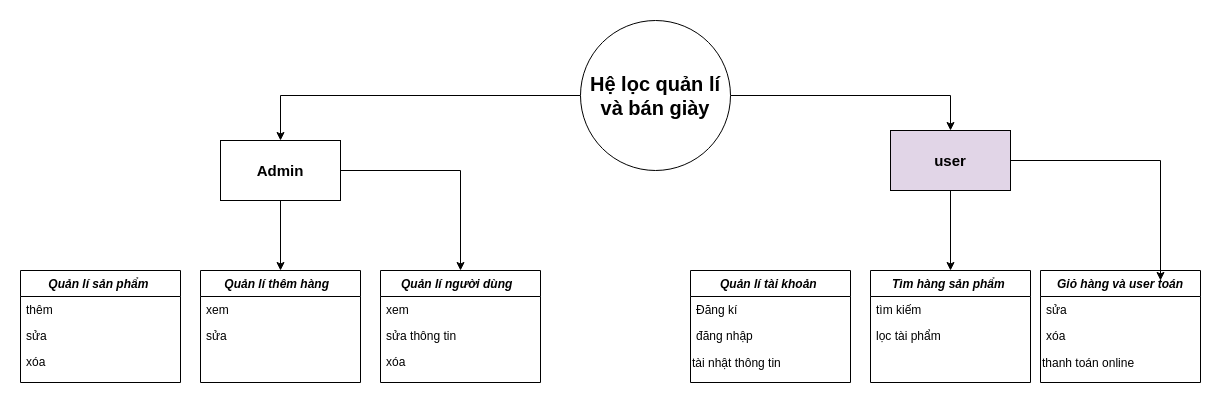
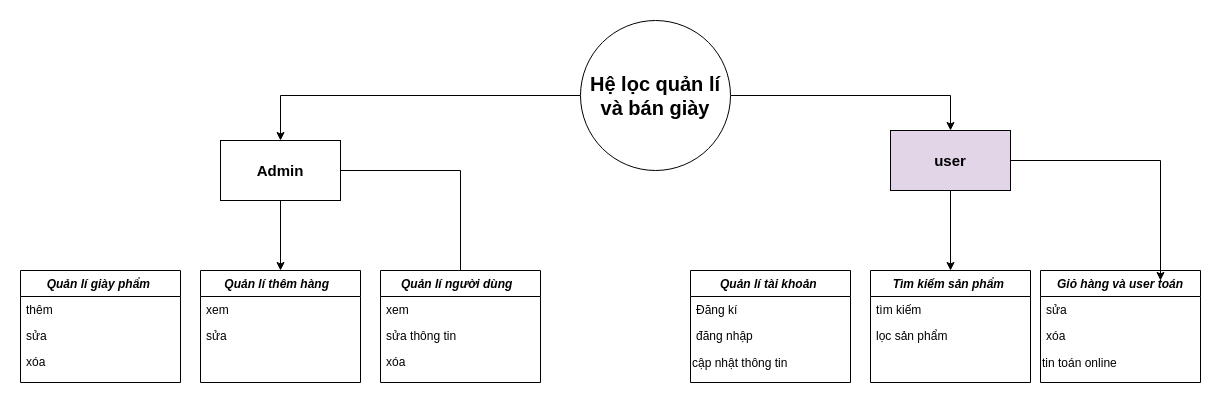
  <mxCell id="0" />
  <mxCell id="1" parent="0" />
- <mxCell id="2" value="Quản lí sản phẩm " style="swimlane;fontStyle=3;align=center;verticalAlign=top;childLayout=stackLayout;horizontal=1;startSize=26;horizontalStack=0;resizeParent=1;resizeLast=0;collapsible=1;marginBottom=0;rounded=0;shadow=0;strokeWidth=1;" parent="1" vertex="1"><mxGeometry x="20" y="270" width="160" height="112" as="geometry"><mxRectangle x="230" y="140" width="160" height="26" as="alternateBounds" /></mxGeometry></mxCell>
+ <mxCell id="2" value="Quản lí giày phẩm " style="swimlane;fontStyle=3;align=center;verticalAlign=top;childLayout=stackLayout;horizontal=1;startSize=26;horizontalStack=0;resizeParent=1;resizeLast=0;collapsible=1;marginBottom=0;rounded=0;shadow=0;strokeWidth=1;" parent="1" vertex="1"><mxGeometry x="20" y="270" width="160" height="112" as="geometry"><mxRectangle x="230" y="140" width="160" height="26" as="alternateBounds" /></mxGeometry></mxCell>
  <mxCell id="3" value="thêm " style="text;align=left;verticalAlign=top;spacingLeft=4;spacingRight=4;overflow=hidden;rotatable=0;points=[[0,0.5],[1,0.5]];portConstraint=eastwest;" parent="2" vertex="1"><mxGeometry y="26" width="160" height="26" as="geometry" /></mxCell>
  <mxCell id="4" value="sửa " style="text;align=left;verticalAlign=top;spacingLeft=4;spacingRight=4;overflow=hidden;rotatable=0;points=[[0,0.5],[1,0.5]];portConstraint=eastwest;rounded=0;shadow=0;html=0;" parent="2" vertex="1"><mxGeometry y="52" width="160" height="26" as="geometry" /></mxCell>
  <mxCell id="5" value="xóa " style="text;align=left;verticalAlign=top;spacingLeft=4;spacingRight=4;overflow=hidden;rotatable=0;points=[[0,0.5],[1,0.5]];portConstraint=eastwest;rounded=0;shadow=0;html=0;" parent="2" vertex="1"><mxGeometry y="78" width="160" height="26" as="geometry" /></mxCell>
  <mxCell id="6" style="edgeStyle=orthogonalEdgeStyle;rounded=0;orthogonalLoop=1;jettySize=auto;html=1;entryX=0.5;entryY=0;entryDx=0;entryDy=0;" edge="1" parent="1" source="8" target="11"><mxGeometry relative="1" as="geometry" /></mxCell>
  <mxCell id="7" style="edgeStyle=orthogonalEdgeStyle;rounded=0;orthogonalLoop=1;jettySize=auto;html=1;entryX=0.5;entryY=0;entryDx=0;entryDy=0;" edge="1" parent="1" source="8" target="13"><mxGeometry relative="1" as="geometry" /></mxCell>
  <mxCell id="8" value="&lt;b&gt;&lt;font&gt;Hệ lọc quản lí và bán giày&lt;/font&gt;&lt;/b&gt;" style="ellipse;whiteSpace=wrap;html=1;aspect=fixed;align=center;fontSize=20;" vertex="1" parent="1"><mxGeometry x="580" y="20" width="150" height="150" as="geometry" /></mxCell>
  <mxCell id="9" style="edgeStyle=orthogonalEdgeStyle;rounded=0;orthogonalLoop=1;jettySize=auto;html=1;" edge="1" parent="1" source="11" target="14"><mxGeometry relative="1" as="geometry" /></mxCell>
- <mxCell id="10" style="edgeStyle=orthogonalEdgeStyle;rounded=0;orthogonalLoop=1;jettySize=auto;html=1;entryX=0.5;entryY=0;entryDx=0;entryDy=0;" edge="1" parent="1" source="11" target="17"><mxGeometry relative="1" as="geometry" /></mxCell>
+ <mxCell id="10" style="edgeStyle=orthogonalEdgeStyle;rounded=0;orthogonalLoop=1;jettySize=auto;html=1;entryX=0.5;entryY=0;entryDx=0;entryDy=0;endArrow=none;" edge="1" parent="1" source="11" target="17"><mxGeometry relative="1" as="geometry" /></mxCell>
  <mxCell id="11" value="&lt;b&gt;&lt;font style=&quot;font-size: 15px;&quot;&gt;Admin&lt;/font&gt;&lt;/b&gt;" style="rounded=0;whiteSpace=wrap;html=1;" vertex="1" parent="1"><mxGeometry x="220" y="140" width="120" height="60" as="geometry" /></mxCell>
  <mxCell id="12" style="edgeStyle=orthogonalEdgeStyle;rounded=0;orthogonalLoop=1;jettySize=auto;html=1;entryX=0.5;entryY=0;entryDx=0;entryDy=0;" edge="1" parent="1" source="13" target="29"><mxGeometry relative="1" as="geometry" /></mxCell>
  <mxCell id="13" value="&lt;font style=&quot;font-size: 15px;&quot;&gt;&lt;b&gt;user&lt;/b&gt;&lt;/font&gt;" style="rounded=0;whiteSpace=wrap;html=1;fillColor=#e1d5e7;" vertex="1" parent="1"><mxGeometry x="890" y="130" width="120" height="60" as="geometry" /></mxCell>
  <mxCell id="14" value="Quản lí thêm hàng  " style="swimlane;fontStyle=3;align=center;verticalAlign=top;childLayout=stackLayout;horizontal=1;startSize=26;horizontalStack=0;resizeParent=1;resizeLast=0;collapsible=1;marginBottom=0;rounded=0;shadow=0;strokeWidth=1;" vertex="1" parent="1"><mxGeometry x="200" y="270" width="160" height="112" as="geometry"><mxRectangle x="230" y="140" width="160" height="26" as="alternateBounds" /></mxGeometry></mxCell>
  <mxCell id="15" value="xem" style="text;align=left;verticalAlign=top;spacingLeft=4;spacingRight=4;overflow=hidden;rotatable=0;points=[[0,0.5],[1,0.5]];portConstraint=eastwest;" vertex="1" parent="14"><mxGeometry y="26" width="160" height="26" as="geometry" /></mxCell>
  <mxCell id="16" value="sửa " style="text;align=left;verticalAlign=top;spacingLeft=4;spacingRight=4;overflow=hidden;rotatable=0;points=[[0,0.5],[1,0.5]];portConstraint=eastwest;rounded=0;shadow=0;html=0;" vertex="1" parent="14"><mxGeometry y="52" width="160" height="26" as="geometry" /></mxCell>
  <mxCell id="17" value="Quản lí người dùng  " style="swimlane;fontStyle=3;align=center;verticalAlign=top;childLayout=stackLayout;horizontal=1;startSize=26;horizontalStack=0;resizeParent=1;resizeLast=0;collapsible=1;marginBottom=0;rounded=0;shadow=0;strokeWidth=1;" vertex="1" parent="1"><mxGeometry x="380" y="270" width="160" height="112" as="geometry"><mxRectangle x="230" y="140" width="160" height="26" as="alternateBounds" /></mxGeometry></mxCell>
  <mxCell id="18" value="xem " style="text;align=left;verticalAlign=top;spacingLeft=4;spacingRight=4;overflow=hidden;rotatable=0;points=[[0,0.5],[1,0.5]];portConstraint=eastwest;" vertex="1" parent="17"><mxGeometry y="26" width="160" height="26" as="geometry" /></mxCell>
  <mxCell id="19" value="sửa thông tin " style="text;align=left;verticalAlign=top;spacingLeft=4;spacingRight=4;overflow=hidden;rotatable=0;points=[[0,0.5],[1,0.5]];portConstraint=eastwest;rounded=0;shadow=0;html=0;" vertex="1" parent="17"><mxGeometry y="52" width="160" height="26" as="geometry" /></mxCell>
  <mxCell id="20" value="xóa " style="text;align=left;verticalAlign=top;spacingLeft=4;spacingRight=4;overflow=hidden;rotatable=0;points=[[0,0.5],[1,0.5]];portConstraint=eastwest;rounded=0;shadow=0;html=0;" vertex="1" parent="17"><mxGeometry y="78" width="160" height="26" as="geometry" /></mxCell>
  <mxCell id="21" value="Quản lí tài khoản " style="swimlane;fontStyle=3;align=center;verticalAlign=top;childLayout=stackLayout;horizontal=1;startSize=26;horizontalStack=0;resizeParent=1;resizeLast=0;collapsible=1;marginBottom=0;rounded=0;shadow=0;strokeWidth=1;" vertex="1" parent="1"><mxGeometry x="690" y="270" width="160" height="112" as="geometry"><mxRectangle x="230" y="140" width="160" height="26" as="alternateBounds" /></mxGeometry></mxCell>
  <mxCell id="22" value="Đăng kí " style="text;align=left;verticalAlign=top;spacingLeft=4;spacingRight=4;overflow=hidden;rotatable=0;points=[[0,0.5],[1,0.5]];portConstraint=eastwest;" vertex="1" parent="21"><mxGeometry y="26" width="160" height="26" as="geometry" /></mxCell>
  <mxCell id="23" value="đăng nhập " style="text;align=left;verticalAlign=top;spacingLeft=4;spacingRight=4;overflow=hidden;rotatable=0;points=[[0,0.5],[1,0.5]];portConstraint=eastwest;rounded=0;shadow=0;html=0;" vertex="1" parent="21"><mxGeometry y="52" width="160" height="26" as="geometry" /></mxCell>
- <mxCell id="24" value="tài nhật thông tin&amp;nbsp;" style="text;html=1;align=left;verticalAlign=middle;resizable=0;points=[];autosize=1;strokeColor=none;fillColor=none;" vertex="1" parent="21"><mxGeometry y="78" width="160" height="30" as="geometry" /></mxCell>
+ <mxCell id="24" value="cập nhật thông tin&amp;nbsp;" style="text;html=1;align=left;verticalAlign=middle;resizable=0;points=[];autosize=1;strokeColor=none;fillColor=none;" vertex="1" parent="21"><mxGeometry y="78" width="160" height="30" as="geometry" /></mxCell>
  <mxCell id="25" value="Giỏ hàng và user toán" style="swimlane;fontStyle=3;align=center;verticalAlign=top;childLayout=stackLayout;horizontal=1;startSize=26;horizontalStack=0;resizeParent=1;resizeLast=0;collapsible=1;marginBottom=0;rounded=0;shadow=0;strokeWidth=1;" vertex="1" parent="1"><mxGeometry x="1040" y="270" width="160" height="112" as="geometry"><mxRectangle x="230" y="140" width="160" height="26" as="alternateBounds" /></mxGeometry></mxCell>
  <mxCell id="26" value="sửa" style="text;align=left;verticalAlign=top;spacingLeft=4;spacingRight=4;overflow=hidden;rotatable=0;points=[[0,0.5],[1,0.5]];portConstraint=eastwest;" vertex="1" parent="25"><mxGeometry y="26" width="160" height="26" as="geometry" /></mxCell>
  <mxCell id="27" value="xóa " style="text;align=left;verticalAlign=top;spacingLeft=4;spacingRight=4;overflow=hidden;rotatable=0;points=[[0,0.5],[1,0.5]];portConstraint=eastwest;rounded=0;shadow=0;html=0;" vertex="1" parent="25"><mxGeometry y="52" width="160" height="26" as="geometry" /></mxCell>
- <mxCell id="28" value="thanh toán online" style="text;html=1;align=left;verticalAlign=middle;resizable=0;points=[];autosize=1;strokeColor=none;fillColor=none;" vertex="1" parent="25"><mxGeometry y="78" width="160" height="30" as="geometry" /></mxCell>
- <mxCell id="29" value="Tìm hàng sản phẩm " style="swimlane;fontStyle=3;align=center;verticalAlign=top;childLayout=stackLayout;horizontal=1;startSize=26;horizontalStack=0;resizeParent=1;resizeLast=0;collapsible=1;marginBottom=0;rounded=0;shadow=0;strokeWidth=1;" vertex="1" parent="1"><mxGeometry x="870" y="270" width="160" height="112" as="geometry"><mxRectangle x="230" y="140" width="160" height="26" as="alternateBounds" /></mxGeometry></mxCell>
+ <mxCell id="28" value="tin toán online" style="text;html=1;align=left;verticalAlign=middle;resizable=0;points=[];autosize=1;strokeColor=none;fillColor=none;" vertex="1" parent="25"><mxGeometry y="78" width="160" height="30" as="geometry" /></mxCell>
+ <mxCell id="29" value="Tìm kiếm sản phẩm " style="swimlane;fontStyle=3;align=center;verticalAlign=top;childLayout=stackLayout;horizontal=1;startSize=26;horizontalStack=0;resizeParent=1;resizeLast=0;collapsible=1;marginBottom=0;rounded=0;shadow=0;strokeWidth=1;" vertex="1" parent="1"><mxGeometry x="870" y="270" width="160" height="112" as="geometry"><mxRectangle x="230" y="140" width="160" height="26" as="alternateBounds" /></mxGeometry></mxCell>
  <mxCell id="30" value="tìm kiếm " style="text;align=left;verticalAlign=top;spacingLeft=4;spacingRight=4;overflow=hidden;rotatable=0;points=[[0,0.5],[1,0.5]];portConstraint=eastwest;" vertex="1" parent="29"><mxGeometry y="26" width="160" height="26" as="geometry" /></mxCell>
- <mxCell id="31" value="lọc tài phẩm " style="text;align=left;verticalAlign=top;spacingLeft=4;spacingRight=4;overflow=hidden;rotatable=0;points=[[0,0.5],[1,0.5]];portConstraint=eastwest;rounded=0;shadow=0;html=0;" vertex="1" parent="29"><mxGeometry y="52" width="160" height="26" as="geometry" /></mxCell>
+ <mxCell id="31" value="lọc sản phẩm " style="text;align=left;verticalAlign=top;spacingLeft=4;spacingRight=4;overflow=hidden;rotatable=0;points=[[0,0.5],[1,0.5]];portConstraint=eastwest;rounded=0;shadow=0;html=0;" vertex="1" parent="29"><mxGeometry y="52" width="160" height="26" as="geometry" /></mxCell>
  <mxCell id="32" style="edgeStyle=orthogonalEdgeStyle;rounded=0;orthogonalLoop=1;jettySize=auto;html=1;exitX=1;exitY=0.5;exitDx=0;exitDy=0;entryX=0.75;entryY=0.089;entryDx=0;entryDy=0;entryPerimeter=0;" edge="1" parent="1" source="13" target="25"><mxGeometry relative="1" as="geometry" /></mxCell>
